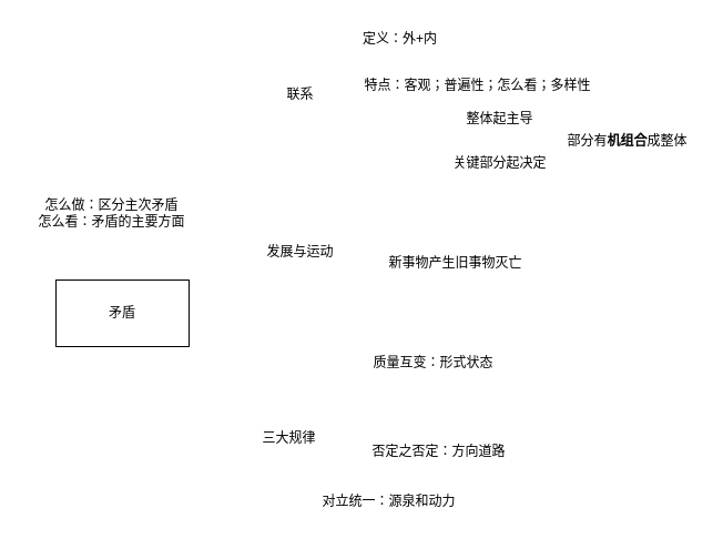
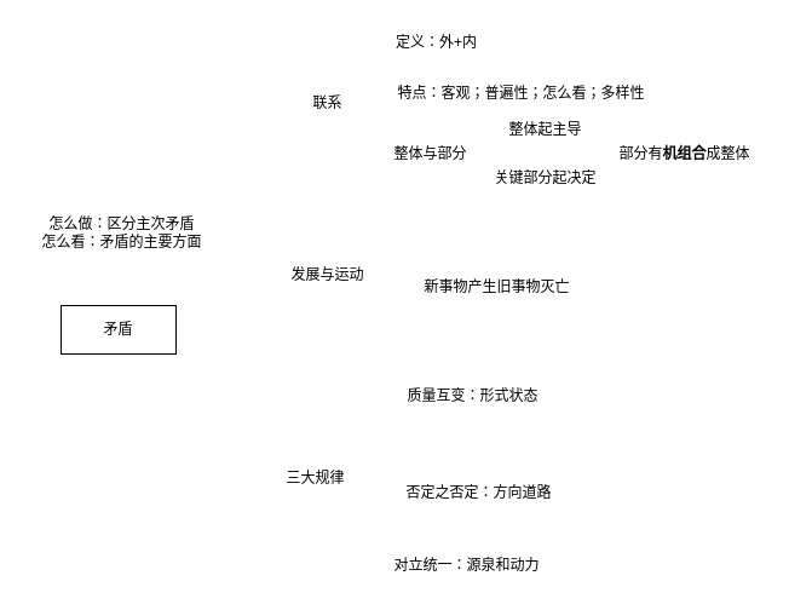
  <mxCell id="0" />
  <mxCell id="1" parent="0" />
- <mxCell id="2" value="矛盾" style="rounded=0;whiteSpace=wrap;html=1;" vertex="1" parent="1"><mxGeometry x="50" y="252" width="120" height="60" as="geometry" /></mxCell>
+ <mxCell id="2" value="矛盾" style="rounded=0;whiteSpace=wrap;html=1;" vertex="1" parent="1"><mxGeometry x="50" y="252" width="95" height="40" as="geometry" /></mxCell>
  <mxCell id="3" value="质量互变：形式状态" style="text;html=1;align=center;verticalAlign=middle;resizable=0;points=[];autosize=1;strokeColor=none;fillColor=none;" vertex="1" parent="1"><mxGeometry x="325" y="312" width="130" height="30" as="geometry" /></mxCell>
  <mxCell id="4" value="否定之否定：方向道路" style="text;html=1;align=center;verticalAlign=middle;resizable=0;points=[];autosize=1;strokeColor=none;fillColor=none;" vertex="1" parent="1"><mxGeometry x="325" y="392" width="140" height="30" as="geometry" /></mxCell>
- <mxCell id="5" value="对立统一：源泉和动力" style="text;html=1;align=center;verticalAlign=middle;resizable=0;points=[];autosize=1;strokeColor=none;fillColor=none;" vertex="1" parent="1"><mxGeometry x="280" y="437" width="140" height="30" as="geometry" /></mxCell>
+ <mxCell id="5" value="对立统一：源泉和动力" style="text;html=1;align=center;verticalAlign=middle;resizable=0;points=[];autosize=1;strokeColor=none;fillColor=none;" vertex="1" parent="1"><mxGeometry x="315" y="452" width="140" height="30" as="geometry" /></mxCell>
  <mxCell id="6" value="怎么做：区分主次矛盾&lt;div&gt;怎么看：矛盾的主要方面&lt;/div&gt;" style="text;html=1;align=center;verticalAlign=middle;resizable=0;points=[];autosize=1;strokeColor=none;fillColor=none;" vertex="1" parent="1"><mxGeometry x="20" y="172" width="160" height="40" as="geometry" /></mxCell>
  <mxCell id="7" value="联系" style="text;html=1;align=center;verticalAlign=middle;resizable=0;points=[];autosize=1;strokeColor=none;fillColor=none;" vertex="1" parent="1"><mxGeometry x="245" y="70" width="50" height="30" as="geometry" /></mxCell>
  <mxCell id="8" value="定义：外+内" style="text;html=1;align=center;verticalAlign=middle;resizable=0;points=[];autosize=1;strokeColor=none;fillColor=none;" vertex="1" parent="1"><mxGeometry x="315" y="20" width="90" height="30" as="geometry" /></mxCell>
  <mxCell id="9" value="特点：客观；普遍性；怎么看；多样性" style="text;html=1;align=center;verticalAlign=middle;resizable=0;points=[];autosize=1;strokeColor=none;fillColor=none;" vertex="1" parent="1"><mxGeometry x="315" width="230" height="30" as="geometry" y="62" /></mxCell>
+ <mxCell id="10" value="整体与部分" style="text;html=1;align=center;verticalAlign=middle;resizable=0;points=[];autosize=1;strokeColor=none;fillColor=none;" vertex="1" parent="1"><mxGeometry x="315" y="112" width="80" height="30" as="geometry" /></mxCell>
  <mxCell id="11" value="整体起主导" style="text;html=1;align=center;verticalAlign=middle;resizable=0;points=[];autosize=1;strokeColor=none;fillColor=none;" vertex="1" parent="1"><mxGeometry x="410" y="92" width="80" height="30" as="geometry" /></mxCell>
  <mxCell id="12" value="关键部分起决定" style="text;html=1;align=center;verticalAlign=middle;resizable=0;points=[];autosize=1;strokeColor=none;fillColor=none;" vertex="1" parent="1"><mxGeometry x="395" y="132" width="110" height="30" as="geometry" /></mxCell>
  <mxCell id="13" value="部分有&lt;b&gt;机组合&lt;/b&gt;成整体" style="text;html=1;align=center;verticalAlign=middle;resizable=0;points=[];autosize=1;strokeColor=none;fillColor=none;" vertex="1" parent="1"><mxGeometry x="500" y="112" width="130" height="30" as="geometry" /></mxCell>
  <mxCell id="14" value="三大规律" style="text;html=1;align=center;verticalAlign=middle;resizable=0;points=[];autosize=1;strokeColor=none;fillColor=none;" vertex="1" parent="1"><mxGeometry x="225" y="380" width="70" height="30" as="geometry" /></mxCell>
  <mxCell id="15" value="发展与运动" style="text;html=1;align=center;verticalAlign=middle;resizable=0;points=[];autosize=1;strokeColor=none;fillColor=none;" vertex="1" parent="1"><mxGeometry x="230" y="212" width="80" height="30" as="geometry" /></mxCell>
  <mxCell id="16" value="新事物产生旧事物灭亡" style="text;html=1;align=center;verticalAlign=middle;resizable=0;points=[];autosize=1;strokeColor=none;fillColor=none;" vertex="1" parent="1"><mxGeometry x="340" y="222" width="140" height="30" as="geometry" /></mxCell>
